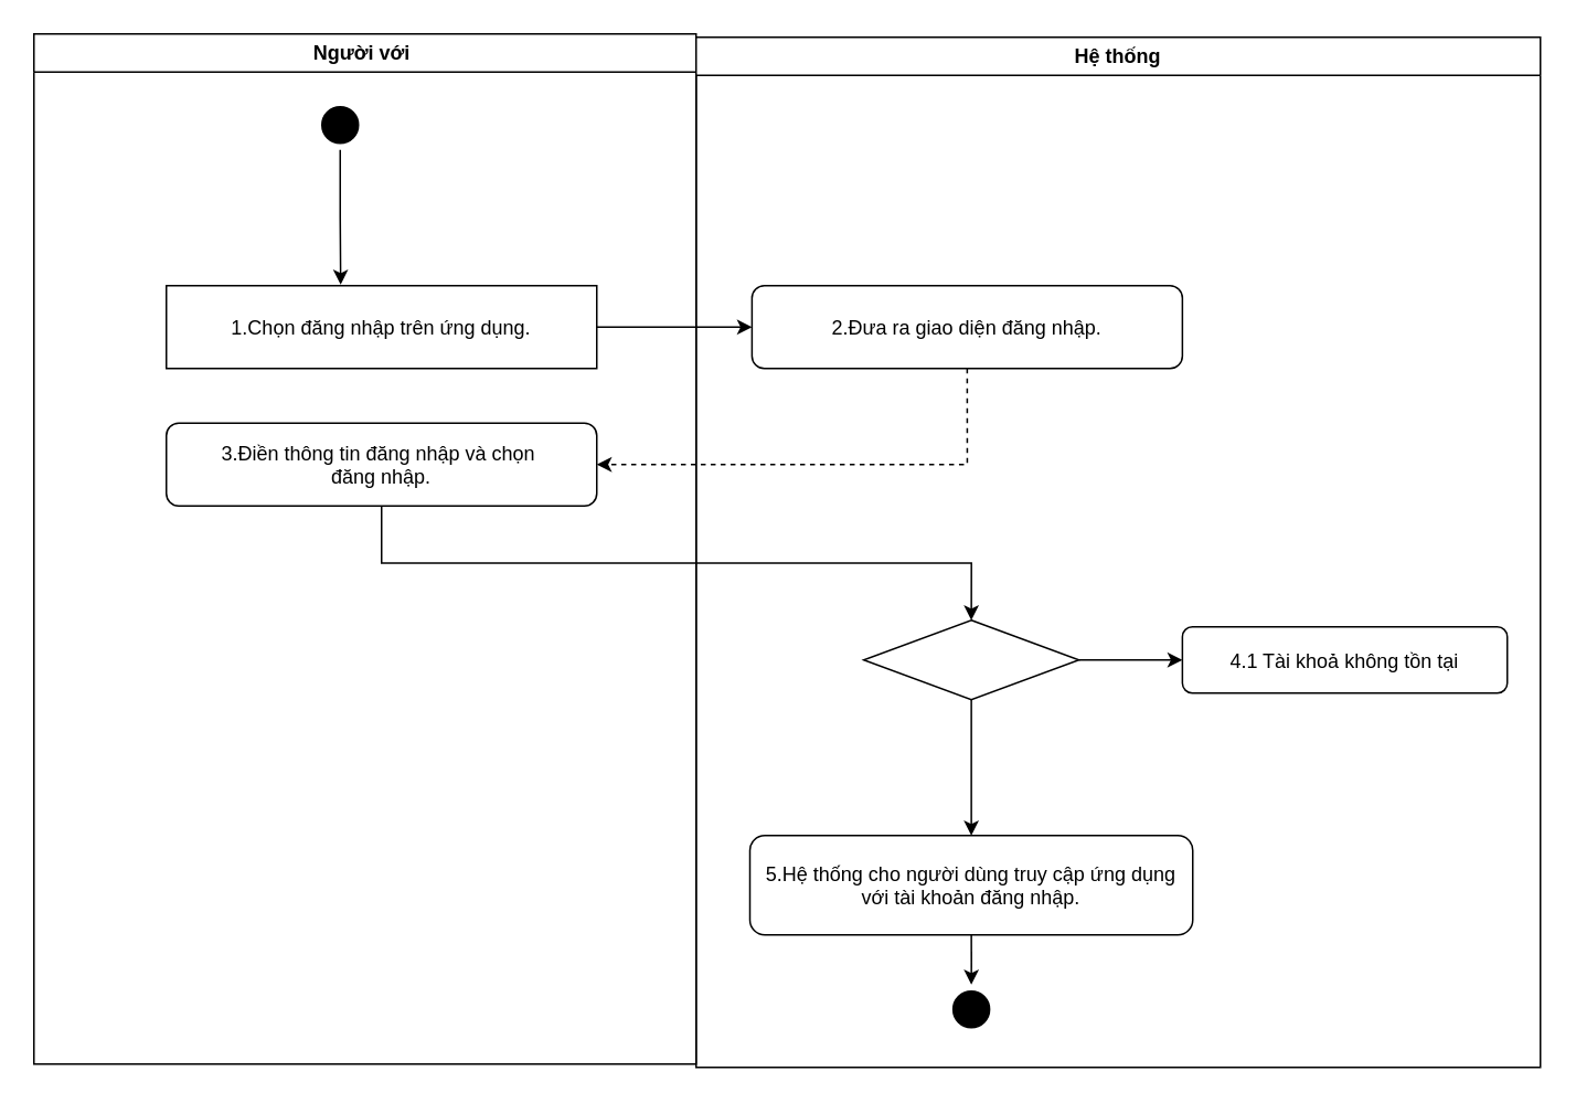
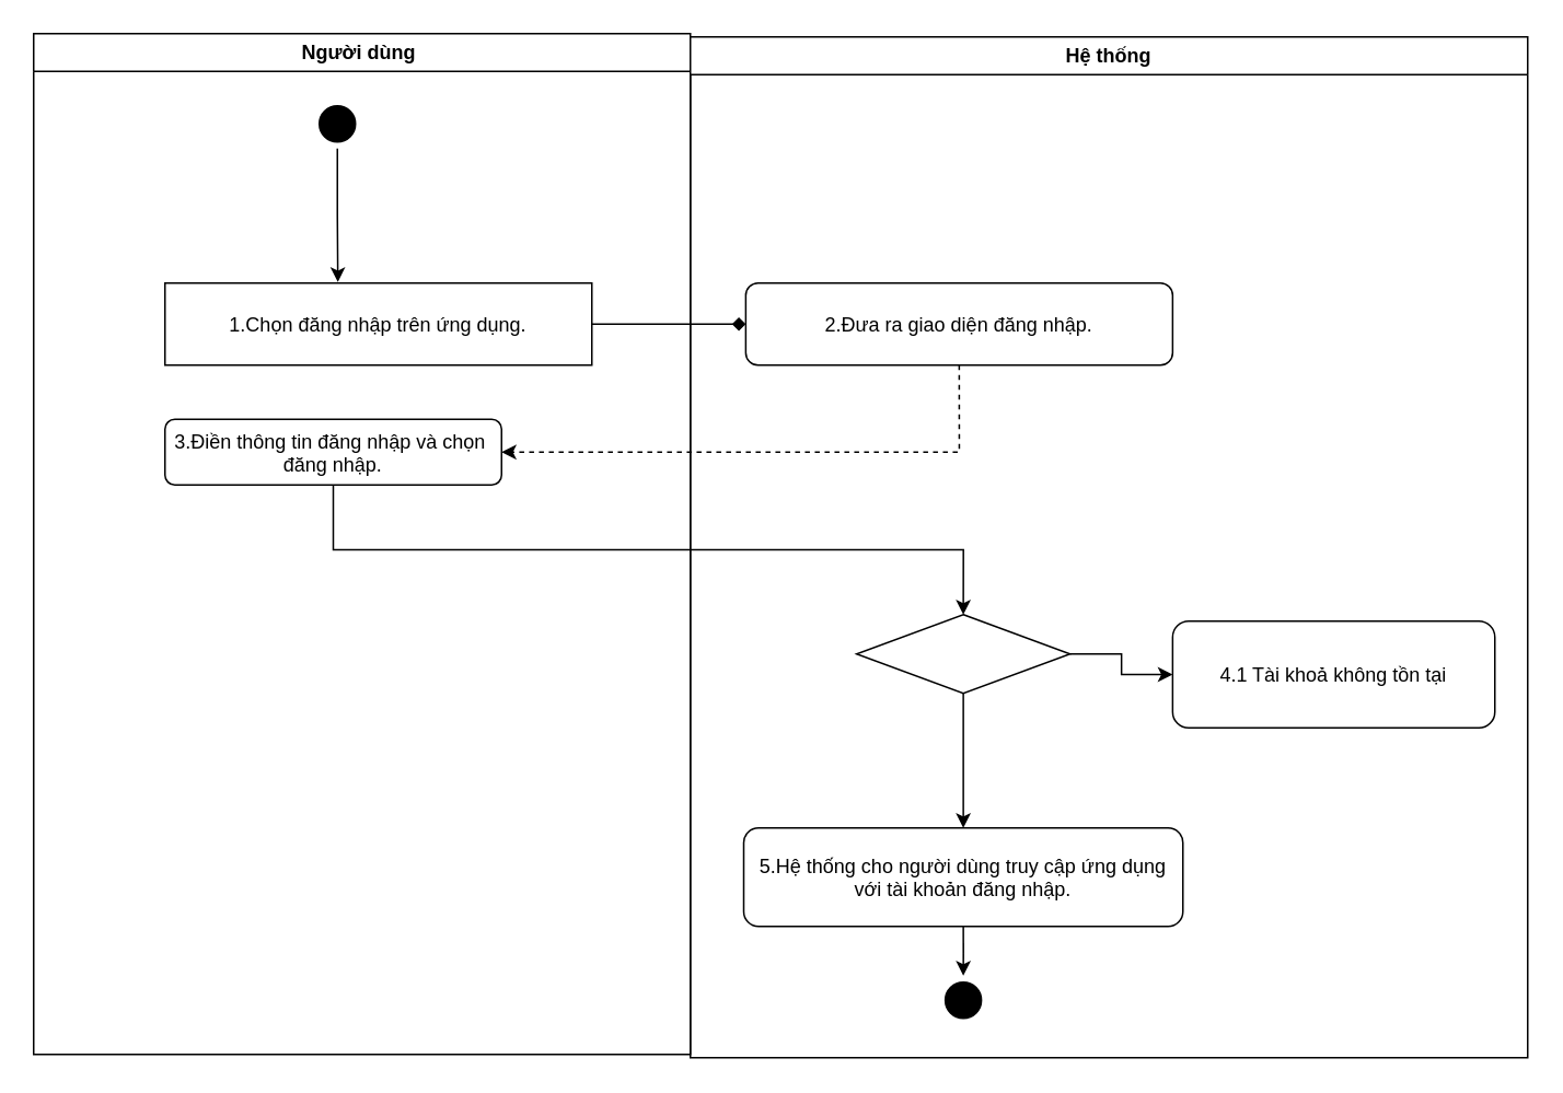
  <mxCell id="0" />
  <mxCell id="1" parent="0" />
- <mxCell id="2" value="Người với " style="swimlane;whiteSpace=wrap" parent="1" vertex="1"><mxGeometry x="20" y="20" width="400" height="622" as="geometry" /></mxCell>
+ <mxCell id="2" value="Người dùng " style="swimlane;whiteSpace=wrap" parent="1" vertex="1"><mxGeometry x="20" y="20" width="400" height="622" as="geometry" /></mxCell>
  <mxCell id="3" value="" style="ellipse;shape=startState;fillColor=#000000;strokeColor=#000000;" parent="2" vertex="1"><mxGeometry x="170" y="40" width="30" height="30" as="geometry" /></mxCell>
- <mxCell id="4" value="3.Điền thông tin đăng nhập và chọn &#10;đăng nhập." style="rounded=1;" parent="2" vertex="1"><mxGeometry x="80" y="235" width="260" height="50" as="geometry" /></mxCell>
+ <mxCell id="4" value="3.Điền thông tin đăng nhập và chọn &#10;đăng nhập." style="rounded=1;" parent="2" vertex="1"><mxGeometry x="80" y="235" width="205" height="40" as="geometry" /></mxCell>
  <mxCell id="5" value="1.Chọn đăng nhập trên ứng dụng." style="rounded=0;" parent="2" vertex="1"><mxGeometry x="80" y="152" width="260" height="50" as="geometry" /></mxCell>
  <mxCell id="6" style="edgeStyle=orthogonalEdgeStyle;rounded=0;orthogonalLoop=1;jettySize=auto;html=1;exitX=0.5;exitY=1;exitDx=0;exitDy=0;entryX=0.405;entryY=-0.012;entryDx=0;entryDy=0;entryPerimeter=0;" parent="2" source="3" target="5" edge="1"><mxGeometry relative="1" as="geometry" /></mxCell>
  <mxCell id="7" value="Hệ thống" style="swimlane;whiteSpace=wrap" parent="1" vertex="1"><mxGeometry x="420" y="22" width="510" height="622" as="geometry" /></mxCell>
  <mxCell id="8" value="5.Hệ thống cho người dùng truy cập ứng dụng&#10;với tài khoản đăng nhập." style="rounded=1;" parent="7" vertex="1"><mxGeometry x="32.5" y="482" width="267.5" height="60" as="geometry" /></mxCell>
  <mxCell id="9" value="2.Đưa ra giao diện đăng nhập." style="rounded=1;" parent="7" vertex="1"><mxGeometry x="33.75" y="150" width="260" height="50" as="geometry" /></mxCell>
  <mxCell id="10" value="" style="edgeStyle=orthogonalEdgeStyle;rounded=0;orthogonalLoop=1;jettySize=auto;html=1;exitX=0.5;exitY=1;exitDx=0;exitDy=0;" edge="1" parent="7" source="8" target="11"><mxGeometry relative="1" as="geometry"><mxPoint x="600" y="790" as="sourcePoint" /><mxPoint x="601" y="960" as="targetPoint" /></mxGeometry></mxCell>
  <mxCell id="11" value="" style="ellipse;shape=startState;fillColor=#000000;strokeColor=#000000;" parent="7" vertex="1"><mxGeometry x="151.25" y="572" width="30" height="30" as="geometry" /></mxCell>
  <mxCell id="12" value="" style="rhombus;whiteSpace=wrap;html=1;" vertex="1" parent="7"><mxGeometry x="101.25" y="352" width="130" height="48" as="geometry" /></mxCell>
  <mxCell id="13" style="rounded=0;orthogonalLoop=1;jettySize=auto;html=1;exitX=0.5;exitY=1;exitDx=0;exitDy=0;" edge="1" parent="7" source="12" target="8"><mxGeometry relative="1" as="geometry" /></mxCell>
- <mxCell id="14" value="4.1 Tài khoả không tồn tại" style="rounded=1;" vertex="1" parent="7"><mxGeometry x="293.75" y="356" width="196.25" height="40" as="geometry" /></mxCell>
+ <mxCell id="14" value="4.1 Tài khoả không tồn tại" style="rounded=1;" vertex="1" parent="7"><mxGeometry x="293.75" y="356" width="196.25" height="65" as="geometry" /></mxCell>
  <mxCell id="15" style="edgeStyle=orthogonalEdgeStyle;rounded=0;orthogonalLoop=1;jettySize=auto;html=1;exitX=1;exitY=0.5;exitDx=0;exitDy=0;entryX=0;entryY=0.5;entryDx=0;entryDy=0;" edge="1" parent="7" source="12" target="14"><mxGeometry relative="1" as="geometry" /></mxCell>
- <mxCell id="16" style="edgeStyle=orthogonalEdgeStyle;rounded=0;orthogonalLoop=1;jettySize=auto;html=1;exitX=1;exitY=0.5;exitDx=0;exitDy=0;entryX=0;entryY=0.5;entryDx=0;entryDy=0;" parent="1" source="5" target="9" edge="1"><mxGeometry relative="1" as="geometry" /></mxCell>
+ <mxCell id="16" style="edgeStyle=orthogonalEdgeStyle;rounded=0;orthogonalLoop=1;jettySize=auto;html=1;exitX=1;exitY=0.5;exitDx=0;exitDy=0;entryX=0;entryY=0.5;entryDx=0;entryDy=0;endArrow=diamond;" parent="1" source="5" target="9" edge="1"><mxGeometry relative="1" as="geometry" /></mxCell>
  <mxCell id="17" style="edgeStyle=orthogonalEdgeStyle;rounded=0;orthogonalLoop=1;jettySize=auto;html=1;exitX=0.5;exitY=1;exitDx=0;exitDy=0;entryX=1;entryY=0.5;entryDx=0;entryDy=0;dashed=1;" parent="1" source="9" target="4" edge="1"><mxGeometry relative="1" as="geometry" /></mxCell>
  <mxCell id="18" style="edgeStyle=orthogonalEdgeStyle;rounded=0;orthogonalLoop=1;jettySize=auto;html=1;exitX=0.5;exitY=1;exitDx=0;exitDy=0;entryX=0.5;entryY=0;entryDx=0;entryDy=0;" edge="1" parent="1" source="4" target="12"><mxGeometry relative="1" as="geometry"><mxPoint x="620" y="372" as="targetPoint" /></mxGeometry></mxCell>
